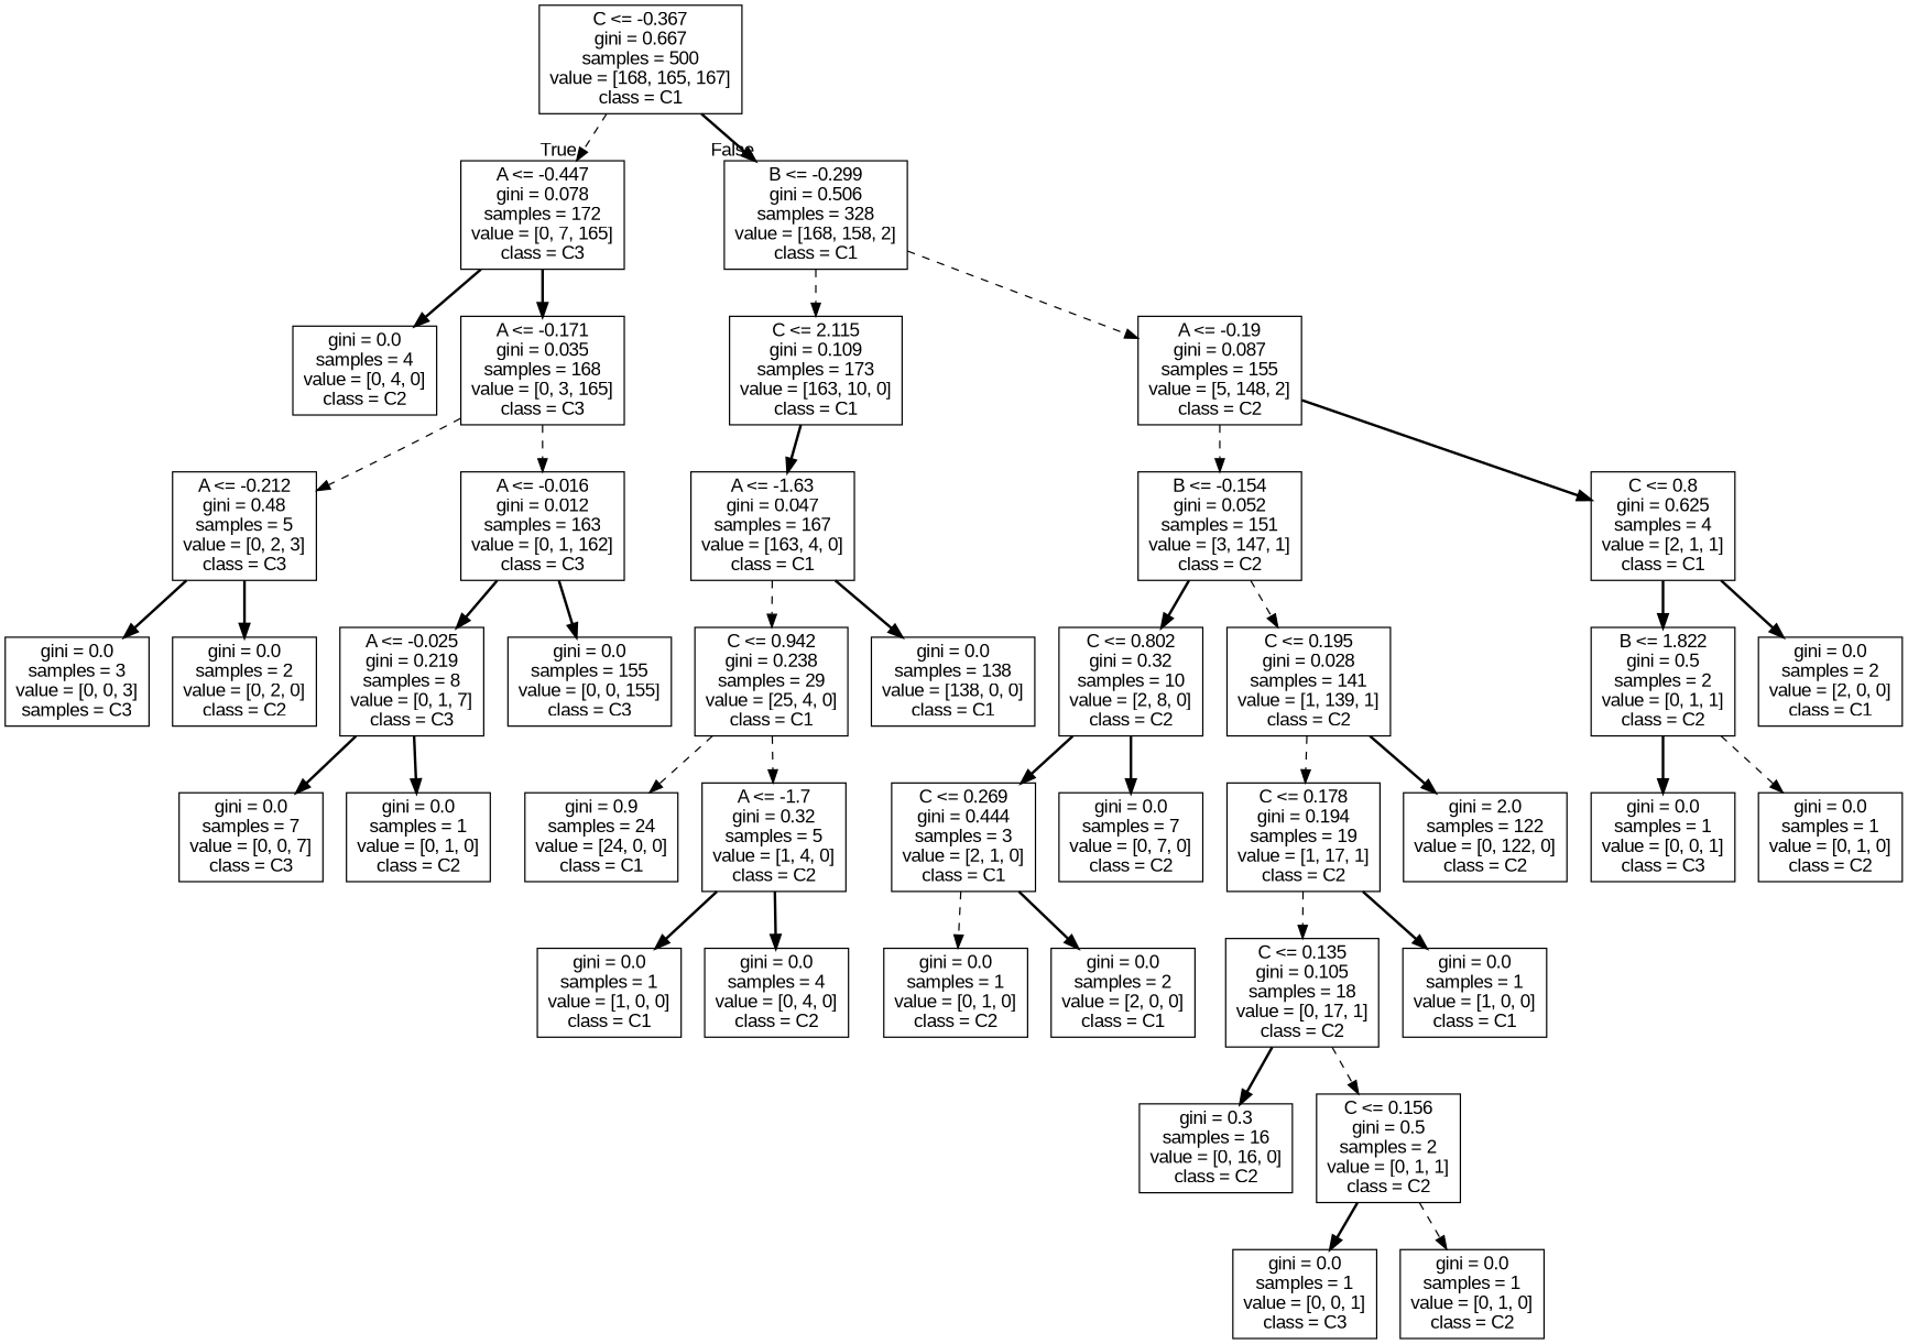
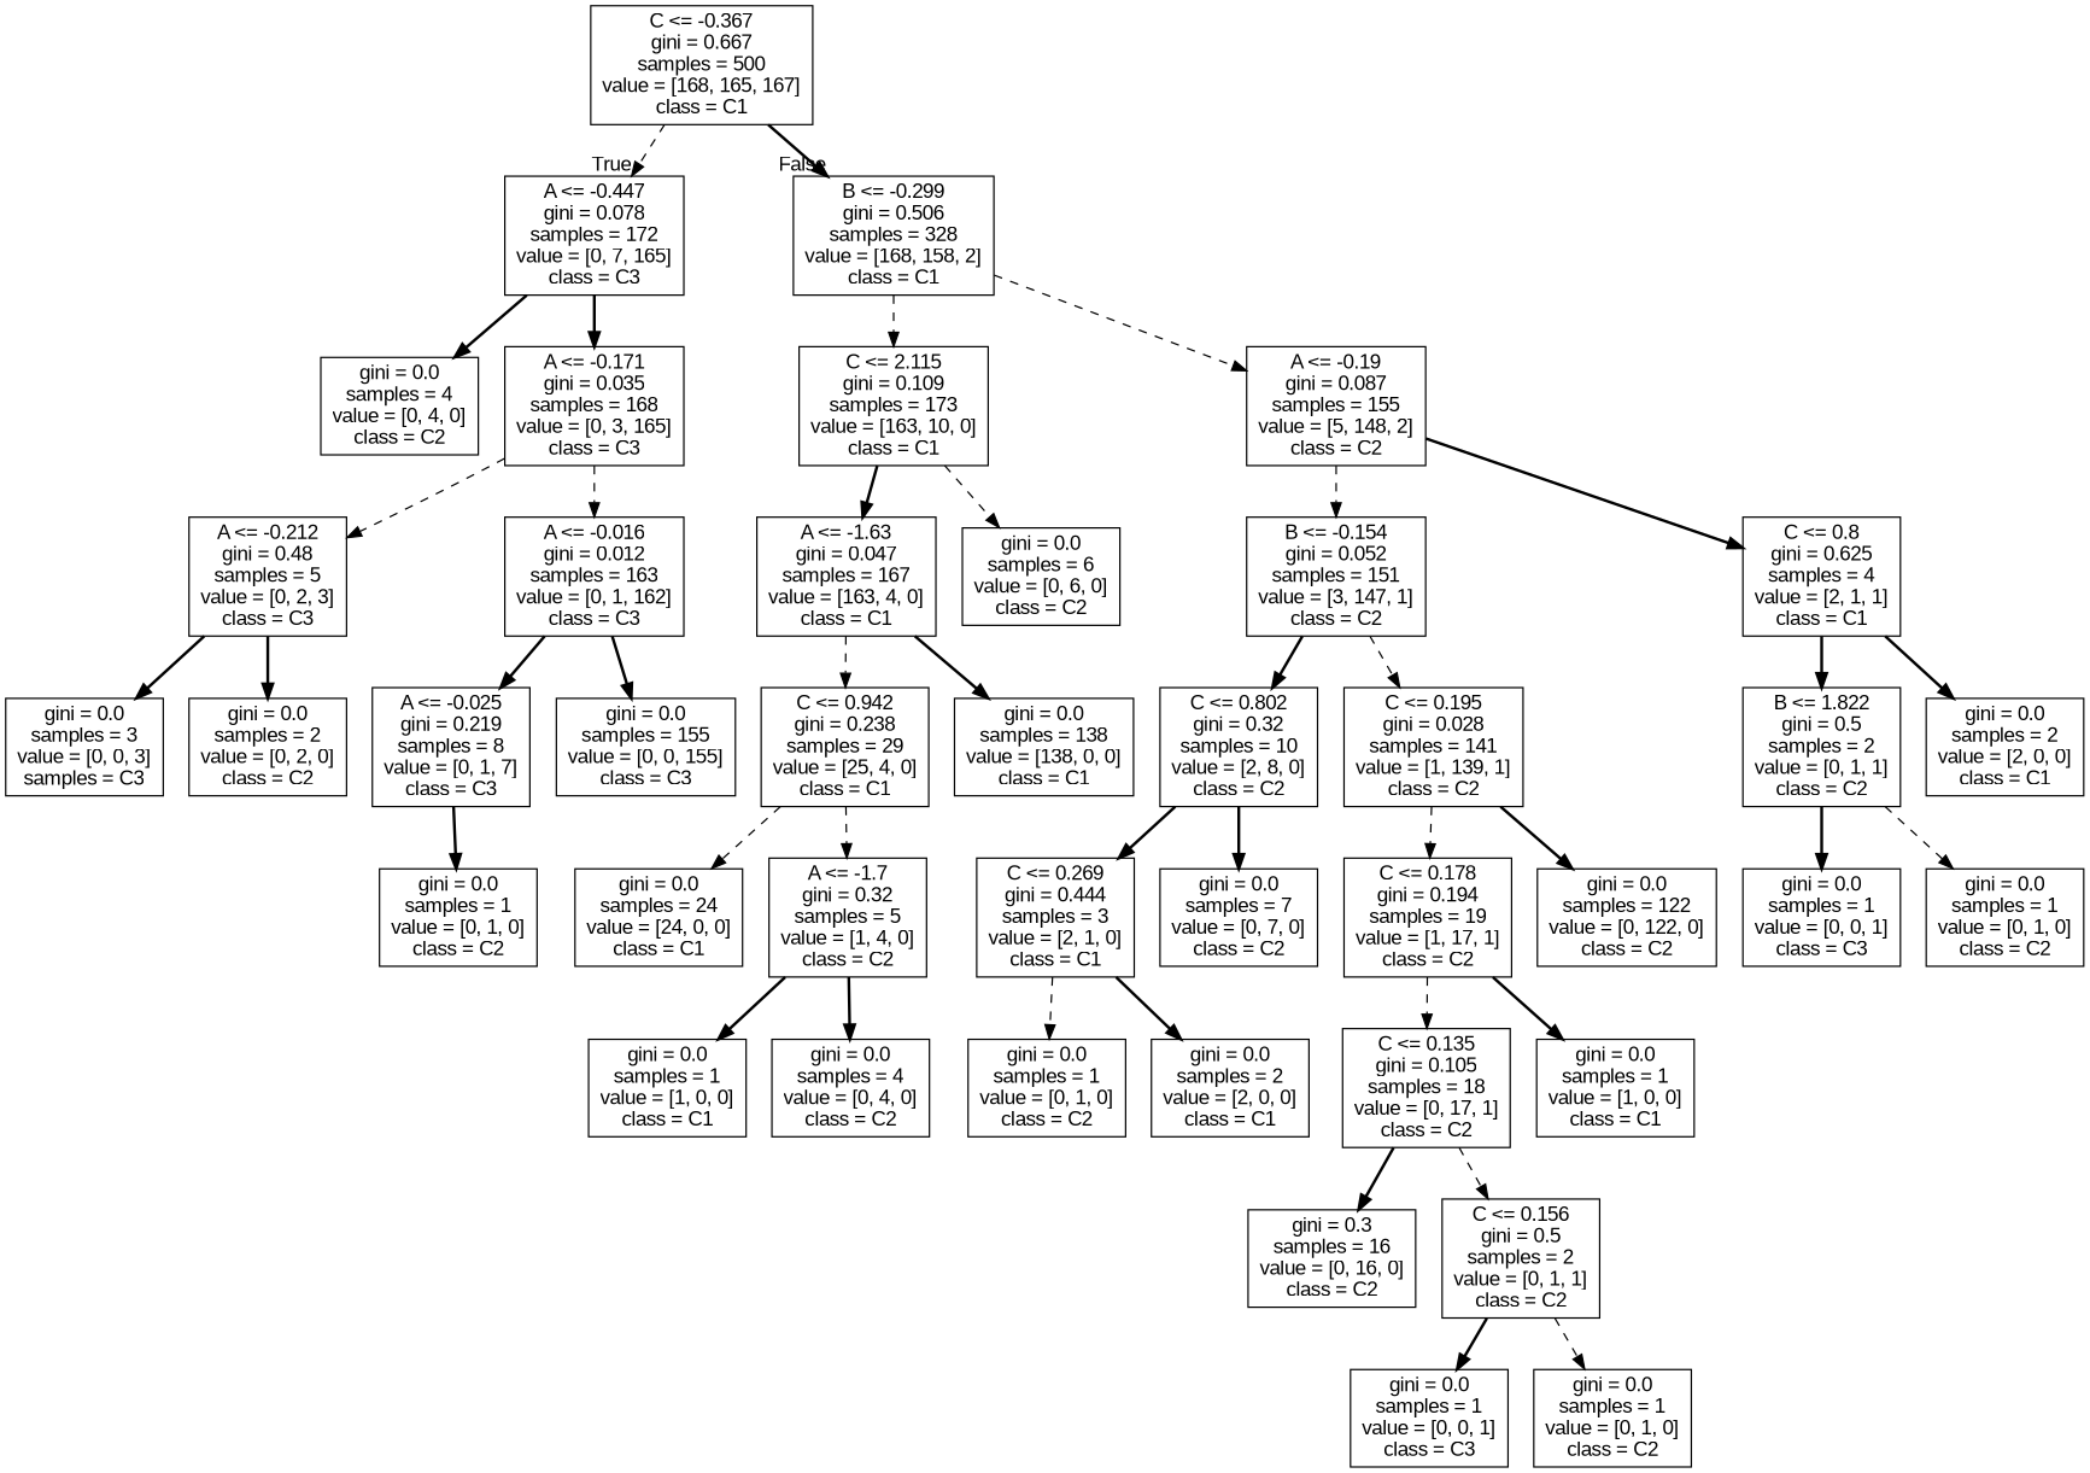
  digraph {
    fontname="Liberation Sans"
    node [fontname="Liberation Sans" shape=box]
    edge [fontname="Liberation Sans" style=bold]
    n1 [label="C <= -0.367\ngini = 0.667\nsamples = 500\nvalue = [168, 165, 167]\nclass = C1"]
    n2 [label="A <= -0.447\ngini = 0.078\nsamples = 172\nvalue = [0, 7, 165]\nclass = C3"]
    n3 [label="B <= -0.299\ngini = 0.506\nsamples = 328\nvalue = [168, 158, 2]\nclass = C1"]
    n4 [label="gini = 0.0\nsamples = 4\nvalue = [0, 4, 0]\nclass = C2"]
    n5 [label="A <= -0.171\ngini = 0.035\nsamples = 168\nvalue = [0, 3, 165]\nclass = C3"]
    n6 [label="C <= 2.115\ngini = 0.109\nsamples = 173\nvalue = [163, 10, 0]\nclass = C1"]
    n7 [label="A <= -0.19\ngini = 0.087\nsamples = 155\nvalue = [5, 148, 2]\nclass = C2"]
    n8 [label="A <= -0.212\ngini = 0.48\nsamples = 5\nvalue = [0, 2, 3]\nclass = C3"]
    n9 [label="A <= -0.016\ngini = 0.012\nsamples = 163\nvalue = [0, 1, 162]\nclass = C3"]
    n10 [label="gini = 0.0\nsamples = 3\nvalue = [0, 0, 3]\nsamples = C3"]
    n11 [label="gini = 0.0\nsamples = 2\nvalue = [0, 2, 0]\nclass = C2"]
    n12 [label="A <= -0.025\ngini = 0.219\nsamples = 8\nvalue = [0, 1, 7]\nclass = C3"]
    n13 [label="gini = 0.0\nsamples = 155\nvalue = [0, 0, 155]\nclass = C3"]
-   n14 [label="gini = 0.0\nsamples = 7\nvalue = [0, 0, 7]\nclass = C3"]
    n15 [label="gini = 0.0\nsamples = 1\nvalue = [0, 1, 0]\nclass = C2"]
    n16 [label="A <= -1.63\ngini = 0.047\nsamples = 167\nvalue = [163, 4, 0]\nclass = C1"]
+   n17 [label="gini = 0.0\nsamples = 6\nvalue = [0, 6, 0]\nclass = C2"]
    n18 [label="B <= -0.154\ngini = 0.052\nsamples = 151\nvalue = [3, 147, 1]\nclass = C2"]
    n19 [label="C <= 0.8\ngini = 0.625\nsamples = 4\nvalue = [2, 1, 1]\nclass = C1"]
    n20 [label="C <= 0.942\ngini = 0.238\nsamples = 29\nvalue = [25, 4, 0]\nclass = C1"]
    n21 [label="gini = 0.0\nsamples = 138\nvalue = [138, 0, 0]\nclass = C1"]
-   n22 [label="gini = 0.9\nsamples = 24\nvalue = [24, 0, 0]\nclass = C1"]
+   n22 [label="gini = 0.0\nsamples = 24\nvalue = [24, 0, 0]\nclass = C1"]
    n23 [label="A <= -1.7\ngini = 0.32\nsamples = 5\nvalue = [1, 4, 0]\nclass = C2"]
    n24 [label="gini = 0.0\nsamples = 1\nvalue = [1, 0, 0]\nclass = C1"]
    n25 [label="gini = 0.0\nsamples = 4\nvalue = [0, 4, 0]\nclass = C2"]
    n26 [label="C <= 0.802\ngini = 0.32\nsamples = 10\nvalue = [2, 8, 0]\nclass = C2"]
    n27 [label="C <= 0.195\ngini = 0.028\nsamples = 141\nvalue = [1, 139, 1]\nclass = C2"]
    n28 [label="B <= 1.822\ngini = 0.5\nsamples = 2\nvalue = [0, 1, 1]\nclass = C2"]
    n29 [label="gini = 0.0\nsamples = 2\nvalue = [2, 0, 0]\nclass = C1"]
    n30 [label="C <= 0.269\ngini = 0.444\nsamples = 3\nvalue = [2, 1, 0]\nclass = C1"]
    n31 [label="gini = 0.0\nsamples = 7\nvalue = [0, 7, 0]\nclass = C2"]
    n32 [label="C <= 0.178\ngini = 0.194\nsamples = 19\nvalue = [1, 17, 1]\nclass = C2"]
-   n33 [label="gini = 2.0\nsamples = 122\nvalue = [0, 122, 0]\nclass = C2"]
+   n33 [label="gini = 0.0\nsamples = 122\nvalue = [0, 122, 0]\nclass = C2"]
    n34 [label="gini = 0.0\nsamples = 1\nvalue = [0, 1, 0]\nclass = C2"]
    n35 [label="gini = 0.0\nsamples = 2\nvalue = [2, 0, 0]\nclass = C1"]
    n36 [label="C <= 0.135\ngini = 0.105\nsamples = 18\nvalue = [0, 17, 1]\nclass = C2"]
    n37 [label="gini = 0.0\nsamples = 1\nvalue = [1, 0, 0]\nclass = C1"]
    n38 [label="gini = 0.3\nsamples = 16\nvalue = [0, 16, 0]\nclass = C2"]
    n39 [label="C <= 0.156\ngini = 0.5\nsamples = 2\nvalue = [0, 1, 1]\nclass = C2"]
    n40 [label="gini = 0.0\nsamples = 1\nvalue = [0, 0, 1]\nclass = C3"]
    n41 [label="gini = 0.0\nsamples = 1\nvalue = [0, 1, 0]\nclass = C2"]
    n42 [label="gini = 0.0\nsamples = 1\nvalue = [0, 0, 1]\nclass = C3"]
    n43 [label="gini = 0.0\nsamples = 1\nvalue = [0, 1, 0]\nclass = C2"]
    n1 -> n2 [headlabel=True labelangle=45 labeldistance=2.5 style=dashed]
    n1 -> n3 [headlabel=False labelangle=-45 labeldistance=2.5]
    n2 -> n4
    n2 -> n5
    n3 -> n6 [style=dashed]
    n3 -> n7 [style=dashed]
    n5 -> n8 [style=dashed]
    n5 -> n9 [style=dashed]
    n6 -> n16
+   n6 -> n17 [style=dashed]
    n7 -> n18 [style=dashed]
    n7 -> n19
    n8 -> n10
    n8 -> n11
    n9 -> n12
    n9 -> n13
-   n12 -> n14
    n12 -> n15
    n16 -> n20 [style=dashed]
    n16 -> n21
    n18 -> n26
    n18 -> n27 [style=dashed]
    n19 -> n28
    n19 -> n29
    n20 -> n22 [style=dashed]
    n20 -> n23 [style=dashed]
    n23 -> n24
    n23 -> n25
    n26 -> n30
    n26 -> n31
    n27 -> n32 [style=dashed]
    n27 -> n33
    n28 -> n42
    n28 -> n43 [style=dashed]
    n30 -> n34 [style=dashed]
    n30 -> n35
    n32 -> n36 [style=dashed]
    n32 -> n37
    n36 -> n38
    n36 -> n39 [style=dashed]
    n39 -> n40
    n39 -> n41 [style=dashed]
  }
